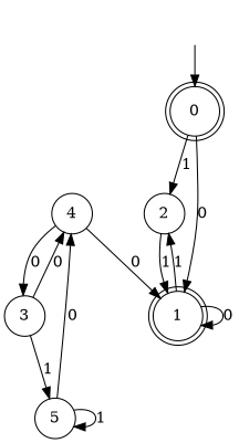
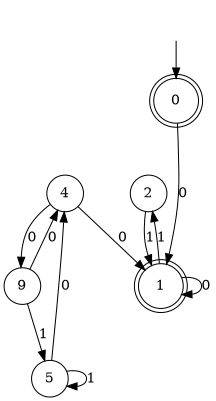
  digraph {
    rankdir=TB
    node [shape=circle]
    2
-   3
+   3 [label=9]
    4
    5
    0 [shape=doublecircle]
    1 [shape=doublecircle]
    H [style=invis shape=""]
    subgraph sub_1 {
      2
      3
      4
      5
    }
    subgraph sub_2 {
      0
      1
    }
    2 -> 1 [label=1]
    3 -> 4 [label=0]
    3 -> 5 [label=1]
    4 -> 3 [label=0]
    4 -> 1 [label=0]
    5 -> 4 [label=0]
    5 -> 5 [label=1]
-   0 -> 2 [label=1]
    0 -> 1 [label=0]
    1 -> 2 [label=1]
    1 -> 1 [label=0]
    H -> 0
  }
